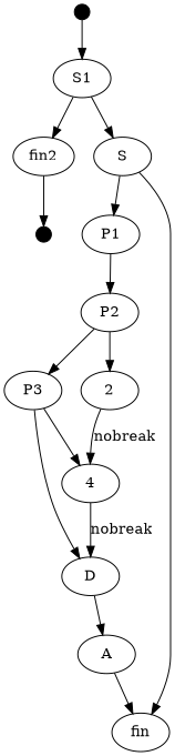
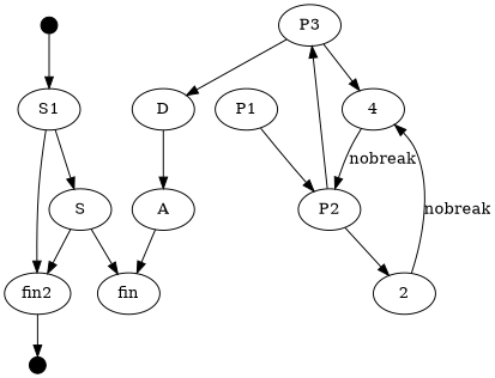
  digraph {
    start [shape=point width=0.2]
    S1
    fin2
    S
    end [shape=point width=0.2]
    fin
    P1
    P2
    P3
    2
    n11 [label=4]
    D
    A
    start -> S1
    S1 -> fin2
    S1 -> S
    fin2 -> end
    S -> fin
-   S -> P1
+   S -> fin2
    P1 -> P2
    P2 -> P3
    P2 -> 2
    P3 -> n11
    P3 -> D
    2 -> n11 [label=nobreak]
-   n11 -> D [label=nobreak]
+   n11 -> P2 [label=nobreak]
    D -> A
    A -> fin
  }
